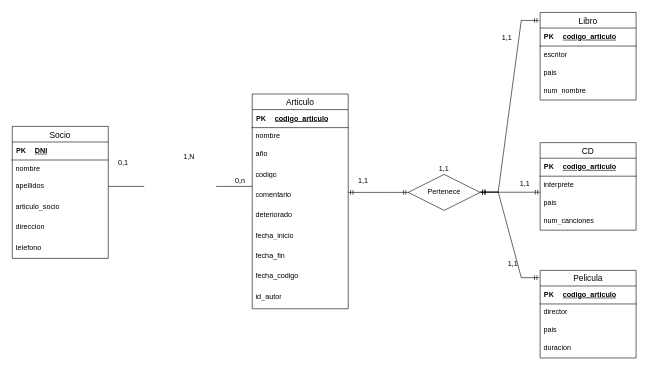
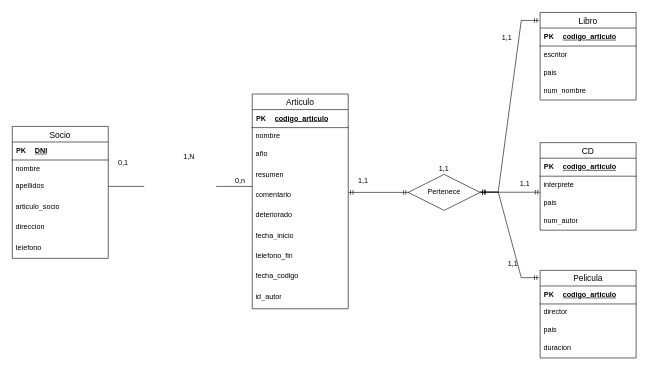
  <mxCell id="0" />
  <mxCell id="1" parent="0" />
  <mxCell id="2" value="Socio" style="swimlane;fontStyle=0;childLayout=stackLayout;horizontal=1;startSize=26;horizontalStack=0;resizeParent=1;resizeParentMax=0;resizeLast=0;collapsible=1;marginBottom=0;align=center;fontSize=14;" vertex="1" parent="1"><mxGeometry x="20" y="210" width="160" height="220" as="geometry" /></mxCell>
  <mxCell id="3" value="" style="shape=table;startSize=0;container=1;collapsible=1;childLayout=tableLayout;fixedRows=1;rowLines=0;fontStyle=0;align=center;resizeLast=1;strokeColor=none;fillColor=none;collapsible=0;" vertex="1" parent="2"><mxGeometry y="26" width="160" height="30" as="geometry" /></mxCell>
  <mxCell id="4" value="" style="shape=tableRow;horizontal=0;startSize=0;swimlaneHead=0;swimlaneBody=0;fillColor=none;collapsible=0;dropTarget=0;points=[[0,0.5],[1,0.5]];portConstraint=eastwest;top=0;left=0;right=0;bottom=1;" vertex="1" parent="3"><mxGeometry width="160" height="30" as="geometry" /></mxCell>
  <mxCell id="5" value="PK" style="shape=partialRectangle;connectable=0;fillColor=none;top=0;left=0;bottom=0;right=0;fontStyle=1;overflow=hidden;whiteSpace=wrap;html=1;" vertex="1" parent="4"><mxGeometry width="30" height="30" as="geometry"><mxRectangle width="30" height="30" as="alternateBounds" /></mxGeometry></mxCell>
  <mxCell id="6" value="DNI" style="shape=partialRectangle;connectable=0;fillColor=none;top=0;left=0;bottom=0;right=0;align=left;spacingLeft=6;fontStyle=5;overflow=hidden;whiteSpace=wrap;html=1;" vertex="1" parent="4"><mxGeometry x="30" width="130" height="30" as="geometry"><mxRectangle width="130" height="30" as="alternateBounds" /></mxGeometry></mxCell>
  <mxCell id="7" value="nombre" style="text;strokeColor=none;fillColor=none;spacingLeft=4;spacingRight=4;overflow=hidden;rotatable=0;points=[[0,0.5],[1,0.5]];portConstraint=eastwest;fontSize=12;whiteSpace=wrap;html=1;" vertex="1" parent="2"><mxGeometry y="56" width="160" height="30" as="geometry" /></mxCell>
  <mxCell id="8" value="apellidos" style="text;strokeColor=none;fillColor=none;spacingLeft=4;spacingRight=4;overflow=hidden;rotatable=0;points=[[0,0.5],[1,0.5]];portConstraint=eastwest;fontSize=12;whiteSpace=wrap;html=1;" vertex="1" parent="2"><mxGeometry y="86" width="160" height="34" as="geometry" /></mxCell>
  <mxCell id="9" value="articulo_socio" style="text;strokeColor=none;fillColor=none;spacingLeft=4;spacingRight=4;overflow=hidden;rotatable=0;points=[[0,0.5],[1,0.5]];portConstraint=eastwest;fontSize=12;whiteSpace=wrap;html=1;" vertex="1" parent="2"><mxGeometry y="120" width="160" height="34" as="geometry" /></mxCell>
  <mxCell id="10" value="direccion" style="text;strokeColor=none;fillColor=none;spacingLeft=4;spacingRight=4;overflow=hidden;rotatable=0;points=[[0,0.5],[1,0.5]];portConstraint=eastwest;fontSize=12;whiteSpace=wrap;html=1;" vertex="1" parent="2"><mxGeometry y="154" width="160" height="34" as="geometry" /></mxCell>
  <mxCell id="11" value="telefono" style="text;strokeColor=none;fillColor=none;spacingLeft=4;spacingRight=4;overflow=hidden;rotatable=0;points=[[0,0.5],[1,0.5]];portConstraint=eastwest;fontSize=12;whiteSpace=wrap;html=1;" vertex="1" parent="2"><mxGeometry y="188" width="160" height="32" as="geometry" /></mxCell>
  <mxCell id="12" value="Articulo" style="swimlane;fontStyle=0;childLayout=stackLayout;horizontal=1;startSize=26;horizontalStack=0;resizeParent=1;resizeParentMax=0;resizeLast=0;collapsible=1;marginBottom=0;align=center;fontSize=14;" vertex="1" parent="1"><mxGeometry x="420" y="156" width="160" height="358" as="geometry"><mxRectangle x="80" y="306" width="90" height="30" as="alternateBounds" /></mxGeometry></mxCell>
  <mxCell id="13" value="" style="shape=table;startSize=0;container=1;collapsible=1;childLayout=tableLayout;fixedRows=1;rowLines=0;fontStyle=0;align=center;resizeLast=1;strokeColor=none;fillColor=none;collapsible=0;" vertex="1" parent="12"><mxGeometry y="26" width="160" height="30" as="geometry" /></mxCell>
  <mxCell id="14" value="" style="shape=tableRow;horizontal=0;startSize=0;swimlaneHead=0;swimlaneBody=0;fillColor=none;collapsible=0;dropTarget=0;points=[[0,0.5],[1,0.5]];portConstraint=eastwest;top=0;left=0;right=0;bottom=1;" vertex="1" parent="13"><mxGeometry width="160" height="30" as="geometry" /></mxCell>
  <mxCell id="15" value="PK" style="shape=partialRectangle;connectable=0;fillColor=none;top=0;left=0;bottom=0;right=0;fontStyle=1;overflow=hidden;whiteSpace=wrap;html=1;" vertex="1" parent="14"><mxGeometry width="30" height="30" as="geometry"><mxRectangle width="30" height="30" as="alternateBounds" /></mxGeometry></mxCell>
  <mxCell id="16" value="codigo_articulo" style="shape=partialRectangle;connectable=0;fillColor=none;top=0;left=0;bottom=0;right=0;align=left;spacingLeft=6;fontStyle=5;overflow=hidden;whiteSpace=wrap;html=1;" vertex="1" parent="14"><mxGeometry x="30" width="130" height="30" as="geometry"><mxRectangle width="130" height="30" as="alternateBounds" /></mxGeometry></mxCell>
  <mxCell id="17" value="nombre" style="text;strokeColor=none;fillColor=none;spacingLeft=4;spacingRight=4;overflow=hidden;rotatable=0;points=[[0,0.5],[1,0.5]];portConstraint=eastwest;fontSize=12;whiteSpace=wrap;html=1;" vertex="1" parent="12"><mxGeometry y="56" width="160" height="30" as="geometry" /></mxCell>
  <mxCell id="18" value="año" style="text;strokeColor=none;fillColor=none;spacingLeft=4;spacingRight=4;overflow=hidden;rotatable=0;points=[[0,0.5],[1,0.5]];portConstraint=eastwest;fontSize=12;whiteSpace=wrap;html=1;" vertex="1" parent="12"><mxGeometry y="86" width="160" height="34" as="geometry" /></mxCell>
- <mxCell id="19" value="codigo" style="text;strokeColor=none;fillColor=none;spacingLeft=4;spacingRight=4;overflow=hidden;rotatable=0;points=[[0,0.5],[1,0.5]];portConstraint=eastwest;fontSize=12;whiteSpace=wrap;html=1;" vertex="1" parent="12"><mxGeometry y="120" width="160" height="34" as="geometry" /></mxCell>
+ <mxCell id="19" value="resumen" style="text;strokeColor=none;fillColor=none;spacingLeft=4;spacingRight=4;overflow=hidden;rotatable=0;points=[[0,0.5],[1,0.5]];portConstraint=eastwest;fontSize=12;whiteSpace=wrap;html=1;" vertex="1" parent="12"><mxGeometry y="120" width="160" height="34" as="geometry" /></mxCell>
  <mxCell id="20" value="comentario" style="text;strokeColor=none;fillColor=none;spacingLeft=4;spacingRight=4;overflow=hidden;rotatable=0;points=[[0,0.5],[1,0.5]];portConstraint=eastwest;fontSize=12;whiteSpace=wrap;html=1;" vertex="1" parent="12"><mxGeometry y="154" width="160" height="34" as="geometry" /></mxCell>
  <mxCell id="21" value="deteriorado" style="text;strokeColor=none;fillColor=none;spacingLeft=4;spacingRight=4;overflow=hidden;rotatable=0;points=[[0,0.5],[1,0.5]];portConstraint=eastwest;fontSize=12;whiteSpace=wrap;html=1;" vertex="1" parent="12"><mxGeometry y="188" width="160" height="34" as="geometry" /></mxCell>
  <mxCell id="22" value="fecha_inicio&lt;br&gt;" style="text;strokeColor=none;fillColor=none;spacingLeft=4;spacingRight=4;overflow=hidden;rotatable=0;points=[[0,0.5],[1,0.5]];portConstraint=eastwest;fontSize=12;whiteSpace=wrap;html=1;" vertex="1" parent="12"><mxGeometry y="222" width="160" height="34" as="geometry" /></mxCell>
- <mxCell id="23" value="fecha_fin" style="text;strokeColor=none;fillColor=none;spacingLeft=4;spacingRight=4;overflow=hidden;rotatable=0;points=[[0,0.5],[1,0.5]];portConstraint=eastwest;fontSize=12;whiteSpace=wrap;html=1;" vertex="1" parent="12"><mxGeometry y="256" width="160" height="34" as="geometry" /></mxCell>
+ <mxCell id="23" value="telefono_fin" style="text;strokeColor=none;fillColor=none;spacingLeft=4;spacingRight=4;overflow=hidden;rotatable=0;points=[[0,0.5],[1,0.5]];portConstraint=eastwest;fontSize=12;whiteSpace=wrap;html=1;" vertex="1" parent="12"><mxGeometry y="256" width="160" height="34" as="geometry" /></mxCell>
  <mxCell id="24" value="fecha_codigo" style="text;strokeColor=none;fillColor=none;spacingLeft=4;spacingRight=4;overflow=hidden;rotatable=0;points=[[0,0.5],[1,0.5]];portConstraint=eastwest;fontSize=12;whiteSpace=wrap;html=1;" vertex="1" parent="12"><mxGeometry y="290" width="160" height="34" as="geometry" /></mxCell>
  <mxCell id="25" value="id_autor" style="text;strokeColor=none;fillColor=none;spacingLeft=4;spacingRight=4;overflow=hidden;rotatable=0;points=[[0,0.5],[1,0.5]];portConstraint=eastwest;fontSize=12;whiteSpace=wrap;html=1;" vertex="1" parent="12"><mxGeometry y="324" width="160" height="34" as="geometry" /></mxCell>
  <mxCell id="26" value="Pelicula" style="swimlane;fontStyle=0;childLayout=stackLayout;horizontal=1;startSize=26;horizontalStack=0;resizeParent=1;resizeParentMax=0;resizeLast=0;collapsible=1;marginBottom=0;align=center;fontSize=14;" vertex="1" parent="1"><mxGeometry x="900" y="450" width="160" height="146" as="geometry" /></mxCell>
  <mxCell id="27" value="" style="shape=table;startSize=0;container=1;collapsible=1;childLayout=tableLayout;fixedRows=1;rowLines=0;fontStyle=0;align=center;resizeLast=1;strokeColor=none;fillColor=none;collapsible=0;" vertex="1" parent="26"><mxGeometry y="26" width="160" height="30" as="geometry" /></mxCell>
  <mxCell id="28" value="" style="shape=tableRow;horizontal=0;startSize=0;swimlaneHead=0;swimlaneBody=0;fillColor=none;collapsible=0;dropTarget=0;points=[[0,0.5],[1,0.5]];portConstraint=eastwest;top=0;left=0;right=0;bottom=1;" vertex="1" parent="27"><mxGeometry width="160" height="30" as="geometry" /></mxCell>
  <mxCell id="29" value="PK" style="shape=partialRectangle;connectable=0;fillColor=none;top=0;left=0;bottom=0;right=0;fontStyle=1;overflow=hidden;whiteSpace=wrap;html=1;" vertex="1" parent="28"><mxGeometry width="30" height="30" as="geometry"><mxRectangle width="30" height="30" as="alternateBounds" /></mxGeometry></mxCell>
  <mxCell id="30" value="codigo_articulo" style="shape=partialRectangle;connectable=0;fillColor=none;top=0;left=0;bottom=0;right=0;align=left;spacingLeft=6;fontStyle=5;overflow=hidden;whiteSpace=wrap;html=1;" vertex="1" parent="28"><mxGeometry x="30" width="130" height="30" as="geometry"><mxRectangle width="130" height="30" as="alternateBounds" /></mxGeometry></mxCell>
  <mxCell id="31" value="director" style="text;strokeColor=none;fillColor=none;spacingLeft=4;spacingRight=4;overflow=hidden;rotatable=0;points=[[0,0.5],[1,0.5]];portConstraint=eastwest;fontSize=12;whiteSpace=wrap;html=1;" vertex="1" parent="26"><mxGeometry y="56" width="160" height="30" as="geometry" /></mxCell>
  <mxCell id="32" value="pais" style="text;strokeColor=none;fillColor=none;spacingLeft=4;spacingRight=4;overflow=hidden;rotatable=0;points=[[0,0.5],[1,0.5]];portConstraint=eastwest;fontSize=12;whiteSpace=wrap;html=1;" vertex="1" parent="26"><mxGeometry y="86" width="160" height="30" as="geometry" /></mxCell>
  <mxCell id="33" value="duracion" style="text;strokeColor=none;fillColor=none;spacingLeft=4;spacingRight=4;overflow=hidden;rotatable=0;points=[[0,0.5],[1,0.5]];portConstraint=eastwest;fontSize=12;whiteSpace=wrap;html=1;" vertex="1" parent="26"><mxGeometry y="116" width="160" height="30" as="geometry" /></mxCell>
  <mxCell id="34" value="Libro" style="swimlane;fontStyle=0;childLayout=stackLayout;horizontal=1;startSize=26;horizontalStack=0;resizeParent=1;resizeParentMax=0;resizeLast=0;collapsible=1;marginBottom=0;align=center;fontSize=14;" vertex="1" parent="1"><mxGeometry x="900" y="20" width="160" height="146" as="geometry" /></mxCell>
  <mxCell id="35" value="" style="shape=table;startSize=0;container=1;collapsible=1;childLayout=tableLayout;fixedRows=1;rowLines=0;fontStyle=0;align=center;resizeLast=1;strokeColor=none;fillColor=none;collapsible=0;" vertex="1" parent="34"><mxGeometry y="26" width="160" height="30" as="geometry" /></mxCell>
  <mxCell id="36" value="" style="shape=tableRow;horizontal=0;startSize=0;swimlaneHead=0;swimlaneBody=0;fillColor=none;collapsible=0;dropTarget=0;points=[[0,0.5],[1,0.5]];portConstraint=eastwest;top=0;left=0;right=0;bottom=1;" vertex="1" parent="35"><mxGeometry width="160" height="30" as="geometry" /></mxCell>
  <mxCell id="37" value="PK" style="shape=partialRectangle;connectable=0;fillColor=none;top=0;left=0;bottom=0;right=0;fontStyle=1;overflow=hidden;whiteSpace=wrap;html=1;" vertex="1" parent="36"><mxGeometry width="30" height="30" as="geometry"><mxRectangle width="30" height="30" as="alternateBounds" /></mxGeometry></mxCell>
  <mxCell id="38" value="codigo_articulo" style="shape=partialRectangle;connectable=0;fillColor=none;top=0;left=0;bottom=0;right=0;align=left;spacingLeft=6;fontStyle=5;overflow=hidden;whiteSpace=wrap;html=1;" vertex="1" parent="36"><mxGeometry x="30" width="130" height="30" as="geometry"><mxRectangle width="130" height="30" as="alternateBounds" /></mxGeometry></mxCell>
  <mxCell id="39" value="escritor" style="text;strokeColor=none;fillColor=none;spacingLeft=4;spacingRight=4;overflow=hidden;rotatable=0;points=[[0,0.5],[1,0.5]];portConstraint=eastwest;fontSize=12;whiteSpace=wrap;html=1;" vertex="1" parent="34"><mxGeometry y="56" width="160" height="30" as="geometry" /></mxCell>
  <mxCell id="40" value="pais" style="text;strokeColor=none;fillColor=none;spacingLeft=4;spacingRight=4;overflow=hidden;rotatable=0;points=[[0,0.5],[1,0.5]];portConstraint=eastwest;fontSize=12;whiteSpace=wrap;html=1;" vertex="1" parent="34"><mxGeometry y="86" width="160" height="30" as="geometry" /></mxCell>
  <mxCell id="41" value="num_nombre" style="text;strokeColor=none;fillColor=none;spacingLeft=4;spacingRight=4;overflow=hidden;rotatable=0;points=[[0,0.5],[1,0.5]];portConstraint=eastwest;fontSize=12;whiteSpace=wrap;html=1;" vertex="1" parent="34"><mxGeometry y="116" width="160" height="30" as="geometry" /></mxCell>
  <mxCell id="42" value="CD" style="swimlane;fontStyle=0;childLayout=stackLayout;horizontal=1;startSize=26;horizontalStack=0;resizeParent=1;resizeParentMax=0;resizeLast=0;collapsible=1;marginBottom=0;align=center;fontSize=14;" vertex="1" parent="1"><mxGeometry x="900" y="237" width="160" height="146" as="geometry" /></mxCell>
  <mxCell id="43" value="" style="shape=table;startSize=0;container=1;collapsible=1;childLayout=tableLayout;fixedRows=1;rowLines=0;fontStyle=0;align=center;resizeLast=1;strokeColor=none;fillColor=none;collapsible=0;" vertex="1" parent="42"><mxGeometry y="26" width="160" height="30" as="geometry" /></mxCell>
  <mxCell id="44" value="" style="shape=tableRow;horizontal=0;startSize=0;swimlaneHead=0;swimlaneBody=0;fillColor=none;collapsible=0;dropTarget=0;points=[[0,0.5],[1,0.5]];portConstraint=eastwest;top=0;left=0;right=0;bottom=1;" vertex="1" parent="43"><mxGeometry width="160" height="30" as="geometry" /></mxCell>
  <mxCell id="45" value="PK" style="shape=partialRectangle;connectable=0;fillColor=none;top=0;left=0;bottom=0;right=0;fontStyle=1;overflow=hidden;whiteSpace=wrap;html=1;" vertex="1" parent="44"><mxGeometry width="30" height="30" as="geometry"><mxRectangle width="30" height="30" as="alternateBounds" /></mxGeometry></mxCell>
  <mxCell id="46" value="codigo_articulo" style="shape=partialRectangle;connectable=0;fillColor=none;top=0;left=0;bottom=0;right=0;align=left;spacingLeft=6;fontStyle=5;overflow=hidden;whiteSpace=wrap;html=1;" vertex="1" parent="44"><mxGeometry x="30" width="130" height="30" as="geometry"><mxRectangle width="130" height="30" as="alternateBounds" /></mxGeometry></mxCell>
  <mxCell id="47" value="interprete" style="text;strokeColor=none;fillColor=none;spacingLeft=4;spacingRight=4;overflow=hidden;rotatable=0;points=[[0,0.5],[1,0.5]];portConstraint=eastwest;fontSize=12;whiteSpace=wrap;html=1;" vertex="1" parent="42"><mxGeometry y="56" width="160" height="30" as="geometry" /></mxCell>
  <mxCell id="48" value="pais" style="text;strokeColor=none;fillColor=none;spacingLeft=4;spacingRight=4;overflow=hidden;rotatable=0;points=[[0,0.5],[1,0.5]];portConstraint=eastwest;fontSize=12;whiteSpace=wrap;html=1;" vertex="1" parent="42"><mxGeometry y="86" width="160" height="30" as="geometry" /></mxCell>
- <mxCell id="49" value="num_canciones" style="text;strokeColor=none;fillColor=none;spacingLeft=4;spacingRight=4;overflow=hidden;rotatable=0;points=[[0,0.5],[1,0.5]];portConstraint=eastwest;fontSize=12;whiteSpace=wrap;html=1;" vertex="1" parent="42"><mxGeometry y="116" width="160" height="30" as="geometry" /></mxCell>
+ <mxCell id="49" value="num_autor" style="text;strokeColor=none;fillColor=none;spacingLeft=4;spacingRight=4;overflow=hidden;rotatable=0;points=[[0,0.5],[1,0.5]];portConstraint=eastwest;fontSize=12;whiteSpace=wrap;html=1;" vertex="1" parent="42"><mxGeometry y="116" width="160" height="30" as="geometry" /></mxCell>
  <mxCell id="50" value="0,1" style="text;html=1;strokeColor=none;fillColor=none;align=center;verticalAlign=middle;whiteSpace=wrap;rounded=0;" vertex="1" parent="1"><mxGeometry x="190" y="260" width="30" height="20" as="geometry" /></mxCell>
  <mxCell id="51" value="" style="line;strokeWidth=1;rotatable=0;dashed=0;labelPosition=right;align=left;verticalAlign=middle;spacingTop=0;spacingLeft=6;points=[];portConstraint=eastwest;" vertex="1" parent="1"><mxGeometry x="360" y="305" width="60" height="10" as="geometry" /></mxCell>
  <mxCell id="52" value="1,N" style="text;html=1;strokeColor=none;fillColor=none;align=center;verticalAlign=middle;whiteSpace=wrap;rounded=0;" vertex="1" parent="1"><mxGeometry x="300" y="250" width="30" height="20" as="geometry" /></mxCell>
  <mxCell id="53" value="" style="line;strokeWidth=1;rotatable=0;dashed=0;labelPosition=right;align=left;verticalAlign=middle;spacingTop=0;spacingLeft=6;points=[];portConstraint=eastwest;" vertex="1" parent="1"><mxGeometry x="180" y="305" width="60" height="10" as="geometry" /></mxCell>
  <mxCell id="54" value="0,n" style="text;html=1;strokeColor=none;fillColor=none;align=center;verticalAlign=middle;whiteSpace=wrap;rounded=0;" vertex="1" parent="1"><mxGeometry x="385" y="290" width="30" height="20" as="geometry" /></mxCell>
  <mxCell id="55" value="Pertenece" style="shape=rhombus;perimeter=rhombusPerimeter;whiteSpace=wrap;html=1;align=center;" vertex="1" parent="1"><mxGeometry x="680" y="290" width="120" height="60" as="geometry" /></mxCell>
  <mxCell id="56" value="" style="edgeStyle=entityRelationEdgeStyle;fontSize=12;html=1;endArrow=ERmandOne;startArrow=ERmandOne;rounded=0;" edge="1" parent="1"><mxGeometry width="100" height="100" relative="1" as="geometry"><mxPoint x="580" y="320" as="sourcePoint" /><mxPoint x="680" y="320" as="targetPoint" /><Array as="points"><mxPoint x="700" y="280" /></Array></mxGeometry></mxCell>
  <mxCell id="57" value="1,1" style="text;html=1;strokeColor=none;fillColor=none;align=center;verticalAlign=middle;whiteSpace=wrap;rounded=0;" vertex="1" parent="1"><mxGeometry x="590" y="290" width="30" height="20" as="geometry" /></mxCell>
  <mxCell id="58" value="" style="edgeStyle=entityRelationEdgeStyle;fontSize=12;html=1;endArrow=ERmandOne;startArrow=ERmandOne;rounded=0;" edge="1" parent="1"><mxGeometry width="100" height="100" relative="1" as="geometry"><mxPoint x="800" y="319.71" as="sourcePoint" /><mxPoint x="900" y="319.71" as="targetPoint" /><Array as="points"><mxPoint x="920" y="279.71" /></Array></mxGeometry></mxCell>
  <mxCell id="59" value="" style="edgeStyle=entityRelationEdgeStyle;fontSize=12;html=1;endArrow=ERmandOne;startArrow=ERmandOne;rounded=0;entryX=-0.009;entryY=0.091;entryDx=0;entryDy=0;entryPerimeter=0;" edge="1" parent="1" target="34"><mxGeometry width="100" height="100" relative="1" as="geometry"><mxPoint x="800" y="320" as="sourcePoint" /><mxPoint x="890" y="304.43" as="targetPoint" /><Array as="points"><mxPoint x="910" y="264.43" /></Array></mxGeometry></mxCell>
  <mxCell id="60" value="" style="edgeStyle=entityRelationEdgeStyle;fontSize=12;html=1;endArrow=ERmandOne;startArrow=ERmandOne;rounded=0;entryX=-0.009;entryY=0.083;entryDx=0;entryDy=0;entryPerimeter=0;" edge="1" parent="1" target="26"><mxGeometry width="100" height="100" relative="1" as="geometry"><mxPoint x="800" y="319" as="sourcePoint" /><mxPoint x="907.08" y="434.702" as="targetPoint" /><Array as="points"><mxPoint x="910" y="263.43" /></Array></mxGeometry></mxCell>
  <mxCell id="61" value="1,1" style="text;html=1;strokeColor=none;fillColor=none;align=center;verticalAlign=middle;whiteSpace=wrap;rounded=0;" vertex="1" parent="1"><mxGeometry x="830" y="53" width="30" height="20" as="geometry" /></mxCell>
  <mxCell id="62" value="1,1" style="text;html=1;strokeColor=none;fillColor=none;align=center;verticalAlign=middle;whiteSpace=wrap;rounded=0;" vertex="1" parent="1"><mxGeometry x="860" y="295" width="30" height="20" as="geometry" /></mxCell>
  <mxCell id="63" value="1,1" style="text;html=1;strokeColor=none;fillColor=none;align=center;verticalAlign=middle;whiteSpace=wrap;rounded=0;" vertex="1" parent="1"><mxGeometry x="840" y="430" width="30" height="20" as="geometry" /></mxCell>
  <mxCell id="64" value="1,1" style="text;html=1;strokeColor=none;fillColor=none;align=center;verticalAlign=middle;whiteSpace=wrap;rounded=0;" vertex="1" parent="1"><mxGeometry x="725" y="270" width="30" height="20" as="geometry" /></mxCell>
